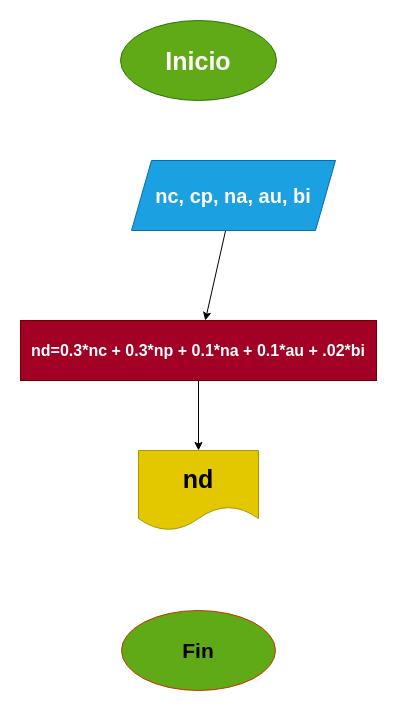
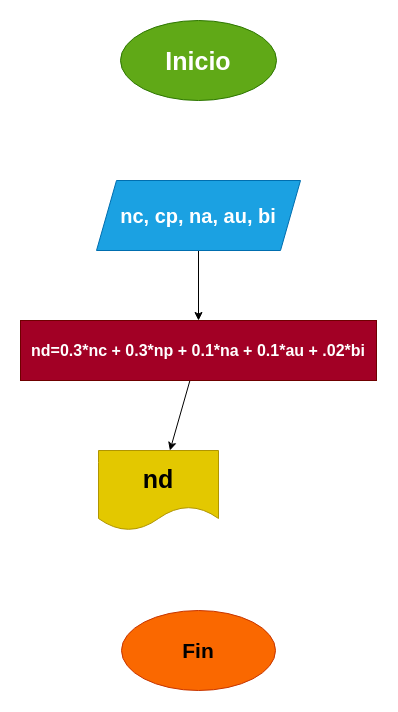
  <mxCell id="0" />
  <mxCell id="1" parent="0" />
  <mxCell id="2" value="&lt;font size=&quot;1&quot;&gt;&lt;b style=&quot;font-size: 25px;&quot;&gt;Inicio&lt;/b&gt;&lt;/font&gt;" style="ellipse;whiteSpace=wrap;html=1;fillColor=#60a917;fontColor=#ffffff;strokeColor=#2D7600;" vertex="1" parent="1"><mxGeometry x="120" y="20" width="156" height="80" as="geometry" /></mxCell>
  <mxCell id="3" value="" style="edgeStyle=none;html=1;fontSize=20;" edge="1" parent="1" source="4" target="6"><mxGeometry relative="1" as="geometry" /></mxCell>
- <mxCell id="4" value="&lt;b&gt;&lt;font style=&quot;font-size: 20px;&quot;&gt;nc, cp, na, au, bi&lt;/font&gt;&lt;/b&gt;" style="shape=parallelogram;perimeter=parallelogramPerimeter;whiteSpace=wrap;html=1;fixedSize=1;fillColor=#1ba1e2;fontColor=#ffffff;strokeColor=#006EAF;" vertex="1" parent="1"><mxGeometry x="131" y="160" width="204" height="70" as="geometry" /></mxCell>
+ <mxCell id="4" value="&lt;b&gt;&lt;font style=&quot;font-size: 20px;&quot;&gt;nc, cp, na, au, bi&lt;/font&gt;&lt;/b&gt;" style="shape=parallelogram;perimeter=parallelogramPerimeter;whiteSpace=wrap;html=1;fixedSize=1;fillColor=#1ba1e2;fontColor=#ffffff;strokeColor=#006EAF;" vertex="1" parent="1"><mxGeometry x="96" y="180" width="204" height="70" as="geometry" /></mxCell>
  <mxCell id="5" value="" style="edgeStyle=none;html=1;fontSize=20;" edge="1" parent="1" source="6" target="7"><mxGeometry relative="1" as="geometry" /></mxCell>
  <mxCell id="6" value="&lt;b&gt;&lt;font style=&quot;font-size: 16px;&quot;&gt;nd=0.3*nc + 0.3*np + 0.1*na + 0.1*au + .02*bi&lt;/font&gt;&lt;/b&gt;" style="whiteSpace=wrap;html=1;fillColor=#a20025;fontColor=#ffffff;strokeColor=#6F0000;" vertex="1" parent="1"><mxGeometry x="20" y="320" width="356" height="60" as="geometry" /></mxCell>
- <mxCell id="7" value="&lt;b&gt;&lt;font style=&quot;font-size: 25px;&quot;&gt;nd&lt;/font&gt;&lt;/b&gt;" style="shape=document;whiteSpace=wrap;html=1;boundedLbl=1;fillColor=#e3c800;fontColor=#000000;strokeColor=#B09500;" vertex="1" parent="1"><mxGeometry x="138" y="450" width="120" height="80" as="geometry" /></mxCell>
- <mxCell id="8" value="&lt;b&gt;&lt;font style=&quot;font-size: 21px;&quot;&gt;Fin&lt;/font&gt;&lt;/b&gt;" style="ellipse;whiteSpace=wrap;html=1;fillColor=#60a917;fontColor=#000000;strokeColor=#C73500;" vertex="1" parent="1"><mxGeometry x="121" y="610" width="154" height="80" as="geometry" /></mxCell>
+ <mxCell id="7" value="&lt;b&gt;&lt;font style=&quot;font-size: 25px;&quot;&gt;nd&lt;/font&gt;&lt;/b&gt;" style="shape=document;whiteSpace=wrap;html=1;boundedLbl=1;fillColor=#e3c800;fontColor=#000000;strokeColor=#B09500;" vertex="1" parent="1"><mxGeometry x="98" y="450" width="120" height="80" as="geometry" /></mxCell>
+ <mxCell id="8" value="&lt;b&gt;&lt;font style=&quot;font-size: 21px;&quot;&gt;Fin&lt;/font&gt;&lt;/b&gt;" style="ellipse;whiteSpace=wrap;html=1;fillColor=#fa6800;fontColor=#000000;strokeColor=#C73500;" vertex="1" parent="1"><mxGeometry x="121" y="610" width="154" height="80" as="geometry" /></mxCell>
